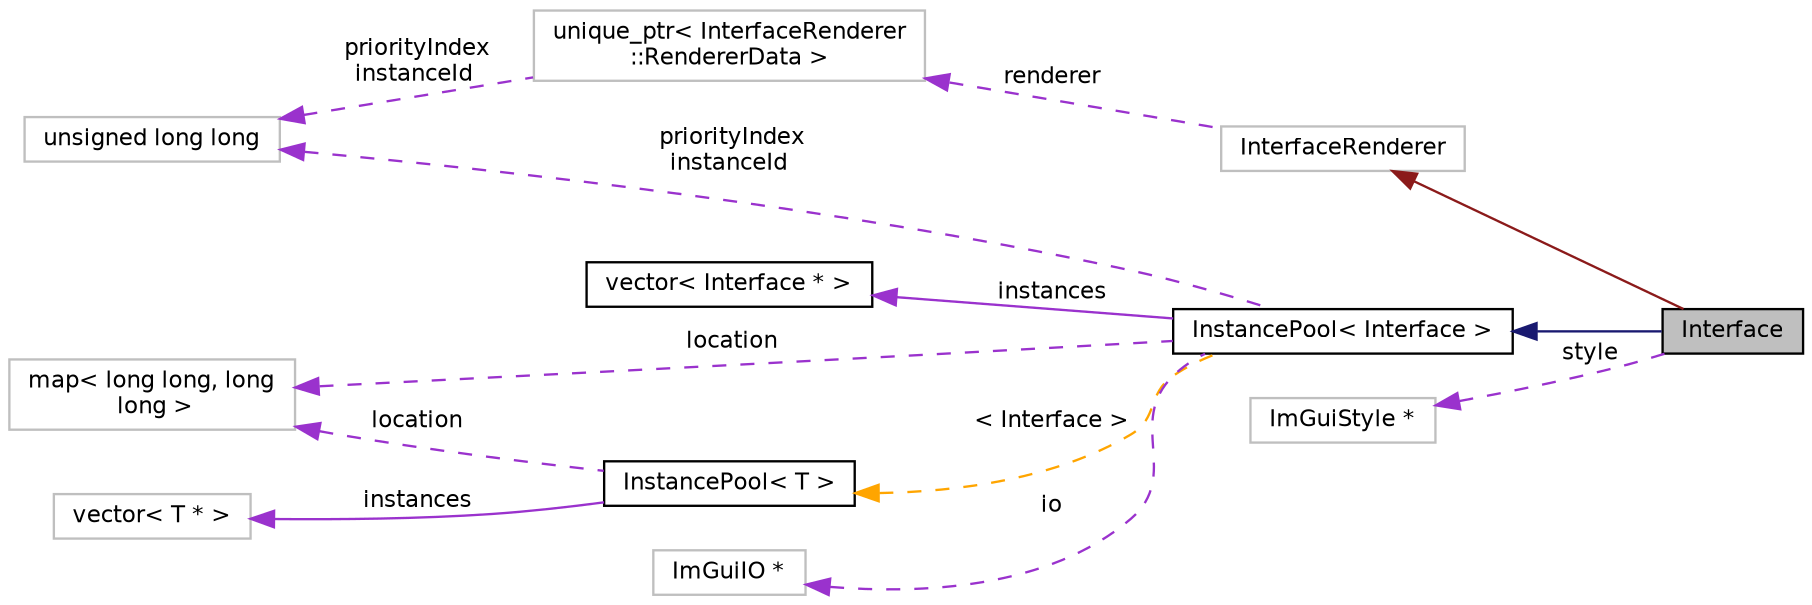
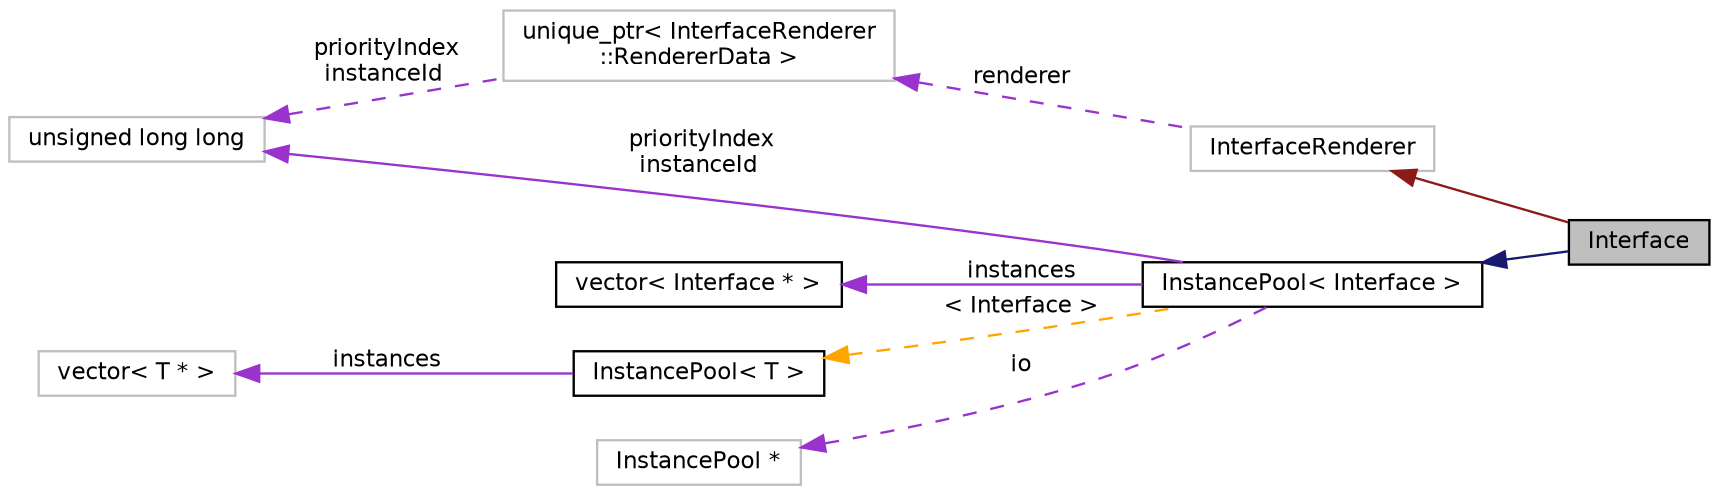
  digraph {
    rankdir=LR
    node [color=grey75 fillcolor=white fontname=Helvetica fontsize=10 shape=record style=filled]
    edge [color=darkorchid3 dir=back fontname=Helvetica fontsize=10 labelfontname=Helvetica labelfontsize=10 style=dashed]
    n1 [color=black fillcolor=grey75 fontcolor=black height=0.2 label=Interface width=0.4]
    n2 [height=0.2 label=InterfaceRenderer width=0.4]
    n3 [height=0.2 label="unique_ptr\< InterfaceRenderer\l::RendererData \>" width=0.4]
    n4 [color=black height=0.2 label="InstancePool\< Interface \>" width=0.4]
    n5 [color=black height=0.2 label="vector\< Interface * \>" width=0.4]
    n6 [height=0.2 label="unsigned long long" width=0.4]
    n7 [color=black height=0.2 label="InstancePool\< T \>" width=0.4]
-   n8 [height=0.2 label="map\< long long, long\l long \>" width=0.4]
    n9 [height=0.2 label="vector\< T * \>" width=0.4]
-   n10 [height=0.2 label="ImGuiStyle *" width=0.4]
-   n11 [height=0.2 label="ImGuiIO *" width=0.4]
+   n11 [height=0.2 label="InstancePool *" width=0.4]
    n2 -> n1 [color=firebrick4 style=solid]
    n3 -> n2 [label=" renderer"]
    n4 -> n1 [color=midnightblue style=solid]
    n5 -> n4 [label=" instances" style=solid]
    n6 -> n3 [label=" priorityIndex\ninstanceId"]
-   n6 -> n4 [label=" priorityIndex\ninstanceId"]
+   n6 -> n4 [label=" priorityIndex\ninstanceId" style=solid]
    n7 -> n4 [color=orange label=" \< Interface \>"]
-   n8 -> n4 [label=" location"]
-   n8 -> n7 [label=" location"]
    n9 -> n7 [label=" instances" style=solid]
-   n10 -> n1 [label=" style"]
    n11 -> n4 [label=" io"]
  }
